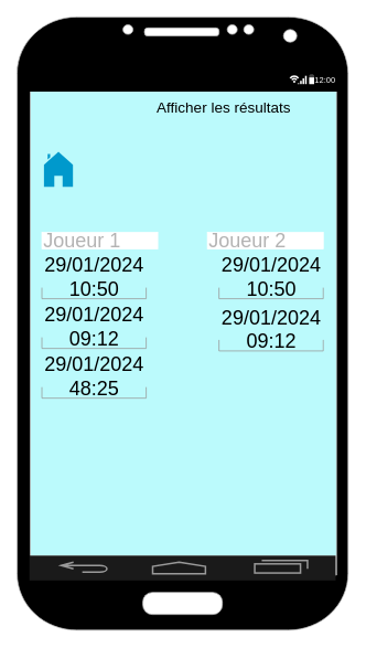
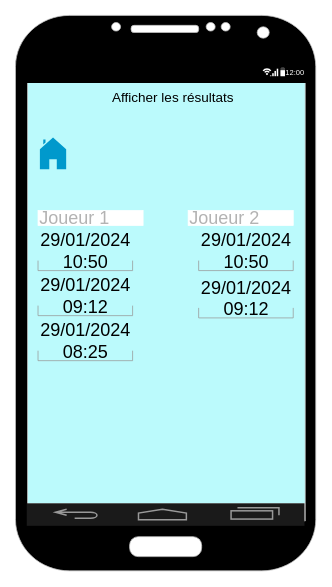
  <mxCell id="0" />
  <mxCell id="1" parent="0" />
  <mxCell id="2" value="" style="verticalLabelPosition=bottom;verticalAlign=top;html=1;shadow=0;dashed=0;strokeWidth=1;strokeColor=none;shape=rect;fillColor=#BBFAFC;" parent="1" vertex="1"><mxGeometry x="30" y="110" width="380" height="560" as="geometry" /></mxCell>
  <mxCell id="3" value="" style="verticalLabelPosition=bottom;verticalAlign=top;html=1;shadow=0;dashed=0;strokeWidth=1;shape=mxgraph.android.phone2;strokeColor=#c0c0c0;fillColor=#000000;" parent="1" vertex="1"><mxGeometry x="20" y="20" width="400" height="740" as="geometry" /></mxCell>
  <mxCell id="4" value="" style="strokeWidth=1;html=1;shadow=0;dashed=0;shape=mxgraph.android.statusBar;align=center;fillColor=#000000;strokeColor=#ffffff;fontColor=#ffffff;fontSize=10;" parent="1" vertex="1"><mxGeometry x="30" y="80" width="380" height="30" as="geometry" /></mxCell>
  <mxCell id="5" value="" style="verticalLabelPosition=bottom;verticalAlign=top;html=1;shadow=0;dashed=0;strokeWidth=2;shape=mxgraph.android.navigation_bar_1;fillColor=#1A1A1A;strokeColor=#999999;" parent="1" vertex="1"><mxGeometry x="35" y="670" width="370" height="30" as="geometry" /></mxCell>
  <mxCell id="6" value="" style="html=1;verticalLabelPosition=bottom;align=center;labelBackgroundColor=#ffffff;verticalAlign=top;strokeWidth=1;strokeColor=none;shadow=0;dashed=0;shape=mxgraph.ios7.icons.home;fontFamily=Helvetica;fontSize=12;fontColor=default;fillColor=#0099cc;" parent="1" vertex="1"><mxGeometry x="50" y="180" width="40" height="44.88" as="geometry" /></mxCell>
  <mxCell id="7" value="&lt;font style=&quot;font-size: 24px;&quot;&gt;Joueur 1&lt;/font&gt;" style="whiteSpace=wrap;html=1;shadow=0;dashed=0;fontSize=10;align=left;fillColor=#FFFFFF;strokeColor=#FFFFFF;fontColor=#B3B3B3;" parent="1" vertex="1"><mxGeometry x="50" y="280" width="140" height="20" as="geometry" /></mxCell>
  <mxCell id="8" value="&lt;br&gt;&lt;span style=&quot;color: rgb(0, 0, 0); font-family: Helvetica; font-size: 24px; font-style: normal; font-variant-ligatures: normal; font-variant-caps: normal; font-weight: 400; letter-spacing: normal; orphans: 2; text-align: center; text-indent: 0px; text-transform: none; widows: 2; word-spacing: 0px; -webkit-text-stroke-width: 0px; text-decoration-thickness: initial; text-decoration-style: initial; text-decoration-color: initial; float: none; display: inline !important;&quot;&gt;29/01/2024 &lt;br&gt;10:50&lt;br&gt;&lt;/span&gt;" style="strokeWidth=1;html=1;shadow=0;dashed=0;shape=mxgraph.android.textfield;align=center;strokeColor=#999999;pointerEvents=1;fontSize=24;" parent="1" vertex="1"><mxGeometry x="50" y="280" width="126" height="80" as="geometry" /></mxCell>
  <mxCell id="9" value="&lt;font style=&quot;font-size: 24px;&quot;&gt;Joueur 2&lt;/font&gt;" style="whiteSpace=wrap;html=1;shadow=0;dashed=0;fontSize=10;align=left;fillColor=#FFFFFF;strokeColor=#FFFFFF;fontColor=#B3B3B3;" parent="1" vertex="1"><mxGeometry x="250" y="280" width="140" height="20" as="geometry" /></mxCell>
  <mxCell id="10" value="&lt;br&gt;&lt;span style=&quot;color: rgb(0, 0, 0); font-family: Helvetica; font-size: 24px; font-style: normal; font-variant-ligatures: normal; font-variant-caps: normal; font-weight: 400; letter-spacing: normal; orphans: 2; text-align: center; text-indent: 0px; text-transform: none; widows: 2; word-spacing: 0px; -webkit-text-stroke-width: 0px; text-decoration-thickness: initial; text-decoration-style: initial; text-decoration-color: initial; float: none; display: inline !important;&quot;&gt;29/01/2024 &lt;br&gt;09:12&lt;br&gt;&lt;/span&gt;" style="strokeWidth=1;html=1;shadow=0;dashed=0;shape=mxgraph.android.textfield;align=center;strokeColor=#999999;pointerEvents=1;fontSize=24;" parent="1" vertex="1"><mxGeometry x="50" y="340" width="126" height="80" as="geometry" /></mxCell>
  <mxCell id="11" value="&lt;br&gt;&lt;span style=&quot;color: rgb(0, 0, 0); font-family: Helvetica; font-size: 24px; font-style: normal; font-variant-ligatures: normal; font-variant-caps: normal; font-weight: 400; letter-spacing: normal; orphans: 2; text-align: center; text-indent: 0px; text-transform: none; widows: 2; word-spacing: 0px; -webkit-text-stroke-width: 0px; text-decoration-thickness: initial; text-decoration-style: initial; text-decoration-color: initial; float: none; display: inline !important;&quot;&gt;29/01/2024 &lt;br&gt;09:12&lt;br&gt;&lt;/span&gt;" style="strokeWidth=1;html=1;shadow=0;dashed=0;shape=mxgraph.android.textfield;align=center;strokeColor=#999999;pointerEvents=1;fontSize=24;" parent="1" vertex="1"><mxGeometry x="264" y="343" width="126" height="80" as="geometry" /></mxCell>
  <mxCell id="12" value="&lt;br&gt;&lt;span style=&quot;color: rgb(0, 0, 0); font-family: Helvetica; font-size: 24px; font-style: normal; font-variant-ligatures: normal; font-variant-caps: normal; font-weight: 400; letter-spacing: normal; orphans: 2; text-align: center; text-indent: 0px; text-transform: none; widows: 2; word-spacing: 0px; -webkit-text-stroke-width: 0px; text-decoration-thickness: initial; text-decoration-style: initial; text-decoration-color: initial; float: none; display: inline !important;&quot;&gt;29/01/2024 &lt;br&gt;10:50&lt;br&gt;&lt;/span&gt;" style="strokeWidth=1;html=1;shadow=0;dashed=0;shape=mxgraph.android.textfield;align=center;strokeColor=#999999;pointerEvents=1;fontSize=24;" parent="1" vertex="1"><mxGeometry x="264" y="280" width="126" height="80" as="geometry" /></mxCell>
- <mxCell id="13" value="&lt;br&gt;&lt;span style=&quot;color: rgb(0, 0, 0); font-family: Helvetica; font-size: 24px; font-style: normal; font-variant-ligatures: normal; font-variant-caps: normal; font-weight: 400; letter-spacing: normal; orphans: 2; text-align: center; text-indent: 0px; text-transform: none; widows: 2; word-spacing: 0px; -webkit-text-stroke-width: 0px; text-decoration-thickness: initial; text-decoration-style: initial; text-decoration-color: initial; float: none; display: inline !important;&quot;&gt;29/01/2024 &lt;br&gt;48:25&lt;br&gt;&lt;/span&gt;" style="strokeWidth=1;html=1;shadow=0;dashed=0;shape=mxgraph.android.textfield;align=center;strokeColor=#999999;pointerEvents=1;fontSize=24;" parent="1" vertex="1"><mxGeometry x="50" y="400" width="126" height="80" as="geometry" /></mxCell>
- <mxCell id="14" value="&lt;font style=&quot;font-size: 18px&quot;&gt;Afficher les résultats&lt;/font&gt;" style="text;html=1;strokeColor=none;fillColor=none;align=center;verticalAlign=middle;whiteSpace=wrap;rounded=0;" vertex="1" parent="1"><mxGeometry x="180" y="120" width="180" height="20" as="geometry" /></mxCell>
+ <mxCell id="13" value="&lt;br&gt;&lt;span style=&quot;color: rgb(0, 0, 0); font-family: Helvetica; font-size: 24px; font-style: normal; font-variant-ligatures: normal; font-variant-caps: normal; font-weight: 400; letter-spacing: normal; orphans: 2; text-align: center; text-indent: 0px; text-transform: none; widows: 2; word-spacing: 0px; -webkit-text-stroke-width: 0px; text-decoration-thickness: initial; text-decoration-style: initial; text-decoration-color: initial; float: none; display: inline !important;&quot;&gt;29/01/2024 &lt;br&gt;08:25&lt;br&gt;&lt;/span&gt;" style="strokeWidth=1;html=1;shadow=0;dashed=0;shape=mxgraph.android.textfield;align=center;strokeColor=#999999;pointerEvents=1;fontSize=24;" parent="1" vertex="1"><mxGeometry x="50" y="400" width="126" height="80" as="geometry" /></mxCell>
+ <mxCell id="14" value="&lt;font style=&quot;font-size: 18px&quot;&gt;Afficher les résultats&lt;/font&gt;" style="text;html=1;strokeColor=none;fillColor=none;align=center;verticalAlign=middle;whiteSpace=wrap;rounded=0;" vertex="1" parent="1"><mxGeometry x="140" y="120" width="180" height="20" as="geometry" /></mxCell>
